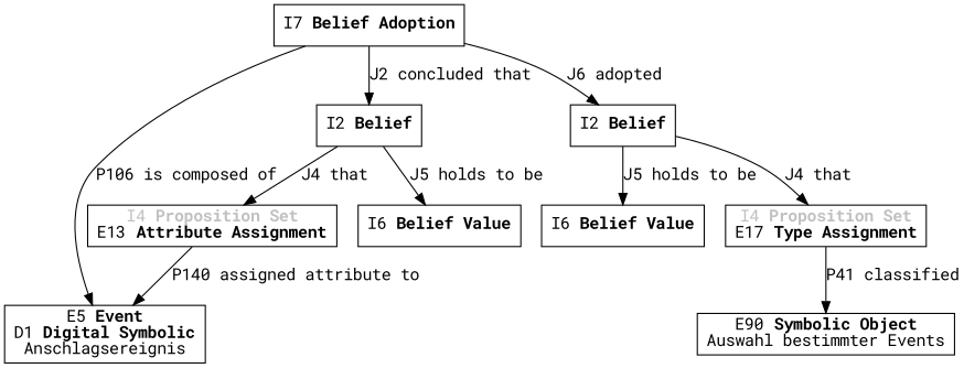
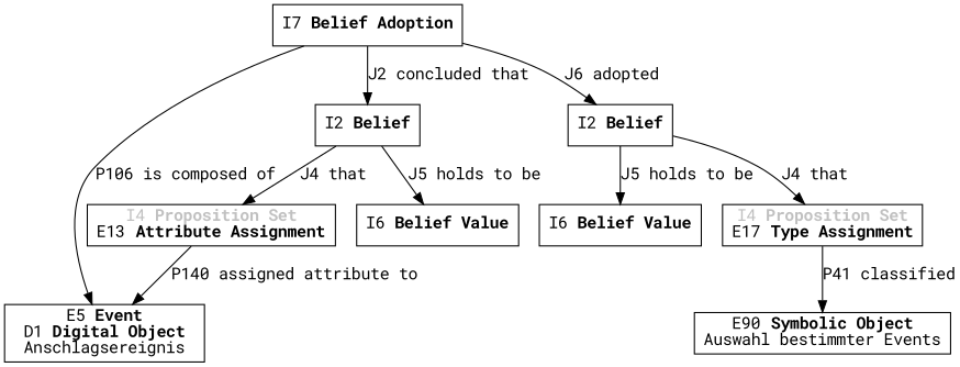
  digraph {
    fontname="Roboto Mono"
    node [fontname="Roboto Mono" shape=box]
    edge [fontname="Roboto Mono"]
-   n1 [label=<E5 <B>Event</B><BR/>D1 <B>Digital Symbolic</B><BR/>Anschlagsereignis>]
+   n1 [label=<E5 <B>Event</B><BR/>D1 <B>Digital Object</B><BR/>Anschlagsereignis>]
    n2 [label=<E90 <B>Symbolic Object</B><BR/>Auswahl bestimmter Events>]
    n3 [label=<<FONT color="gray">I4 <B>Proposition Set</B></FONT><BR/>E17 <B>Type Assignment</B>>]
    n4 [label=<<FONT color="gray">I4 <B>Proposition Set</B></FONT><BR/>E13 <B>Attribute Assignment</B>>]
    n5 [label=<I2 <B>Belief</B>>]
    n6 [label=<I6 <B>Belief Value</B>>]
    n7 [label=<I2 <B>Belief</B>>]
    n8 [label=<I6 <B>Belief Value</B>>]
    n9 [label=<I7 <B>Belief Adoption</B>>]
    n3 -> n2 [label="P41 classified"]
    n4 -> n1 [label="P140 assigned attribute to"]
    n5 -> n3 [label=<J4 that>]
    n5 -> n6 [label=<J5 holds to be>]
    n7 -> n4 [label=<J4 that>]
    n7 -> n8 [label=<J5 holds to be>]
    n9 -> n1 [label="P106 is composed of"]
    n9 -> n5 [label=<J6 adopted>]
    n9 -> n7 [label=<J2 concluded that>]
  }
